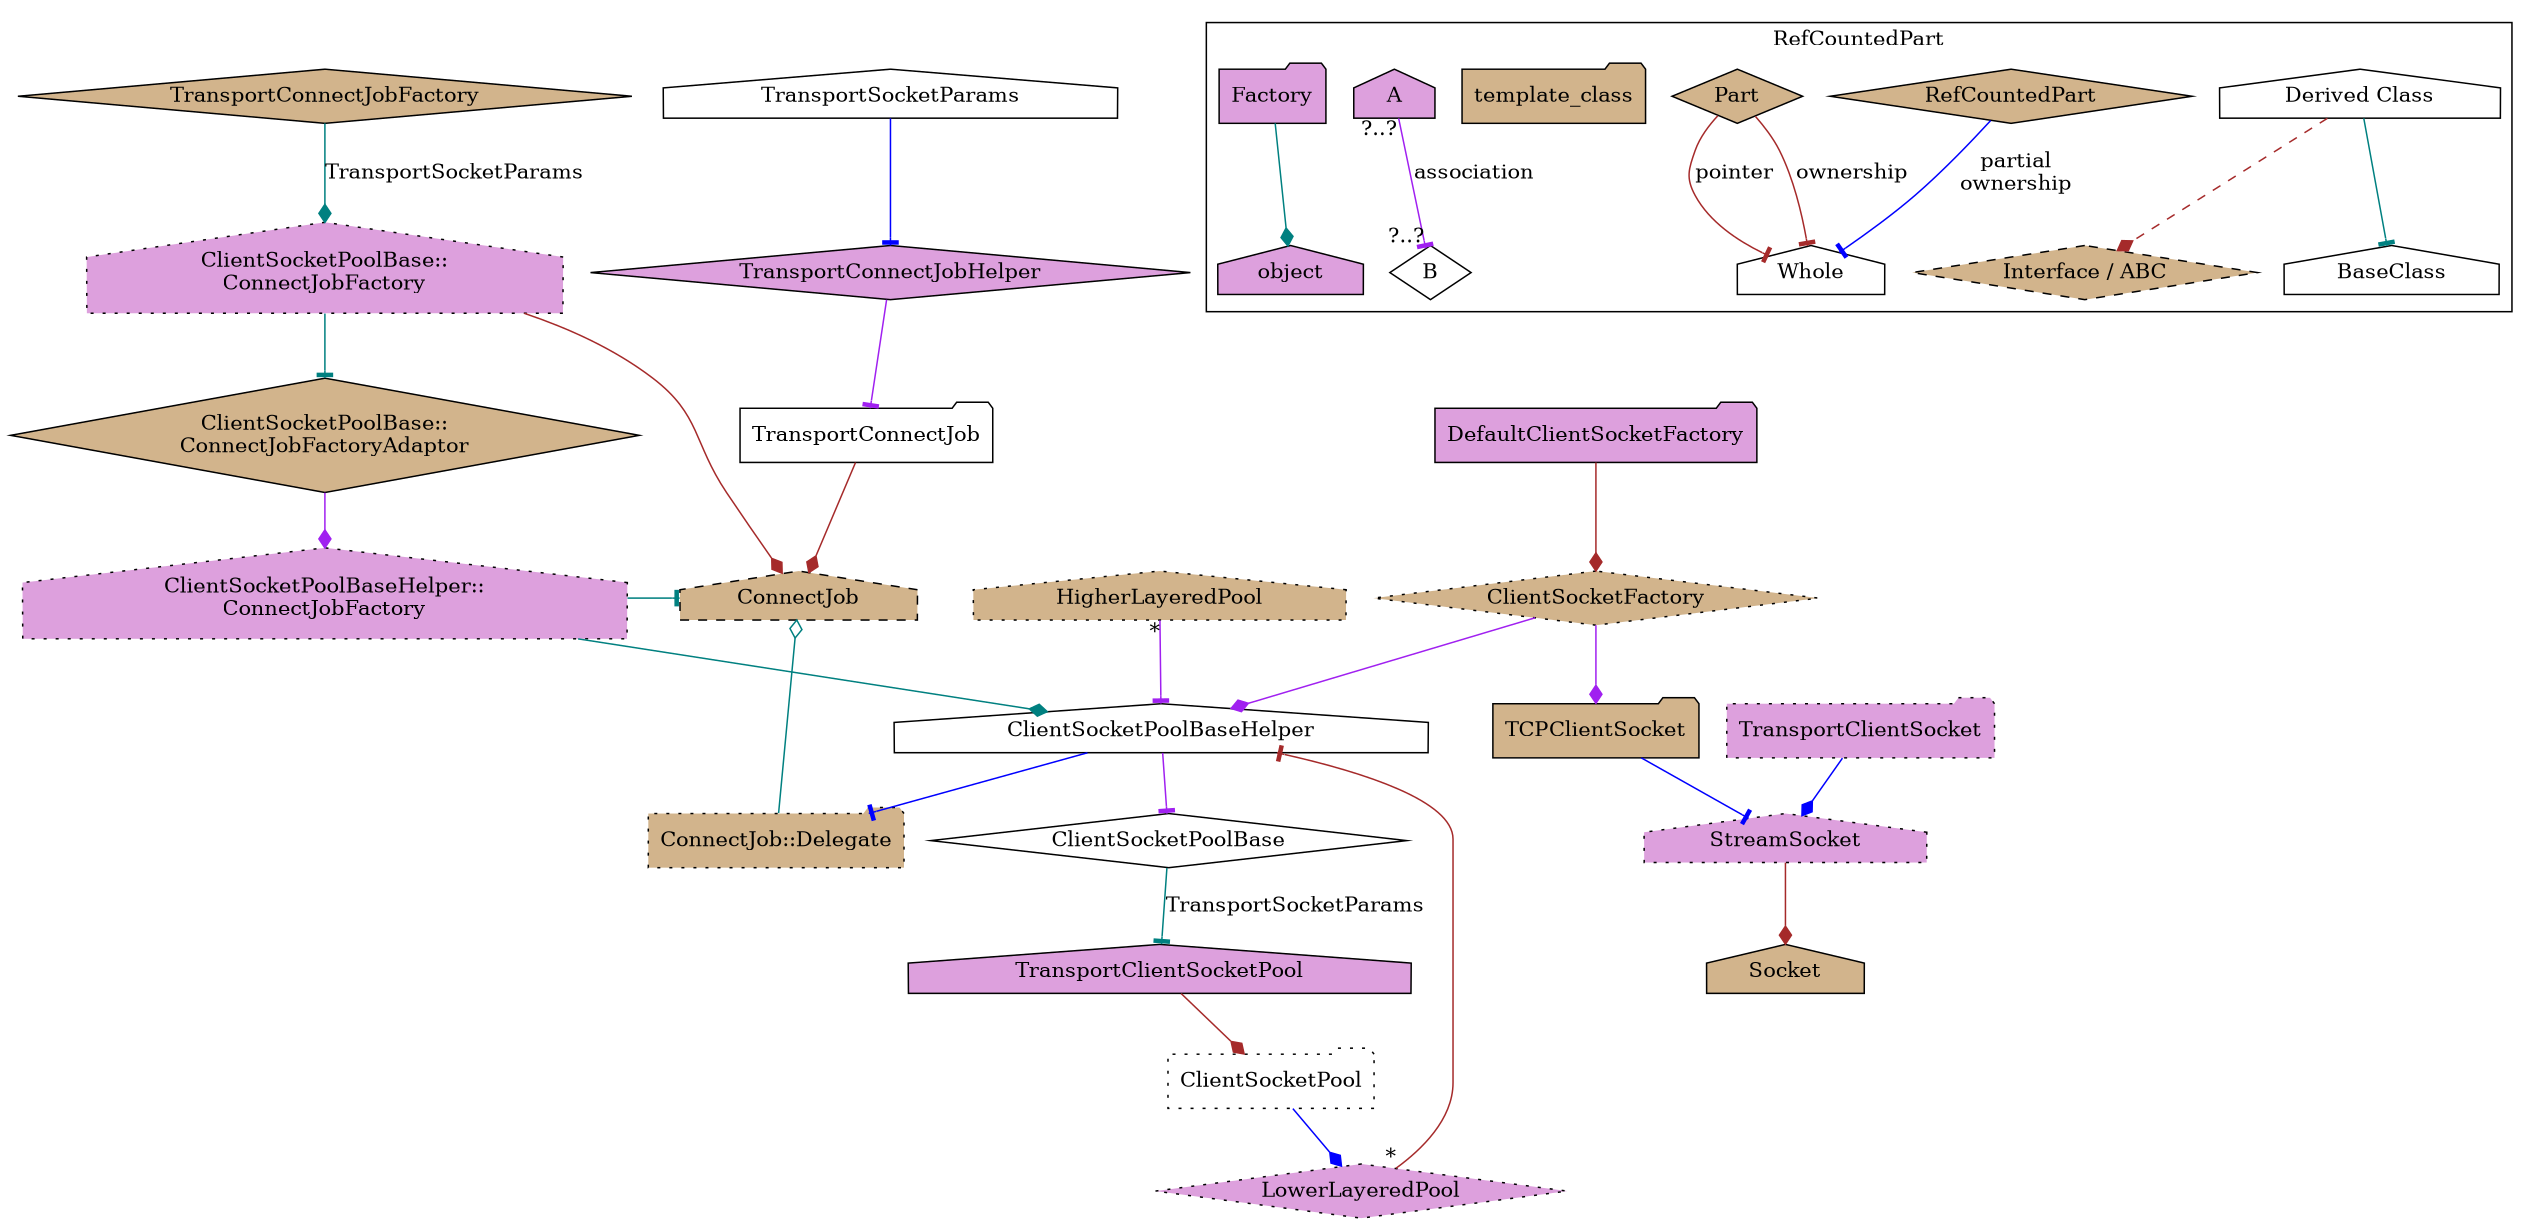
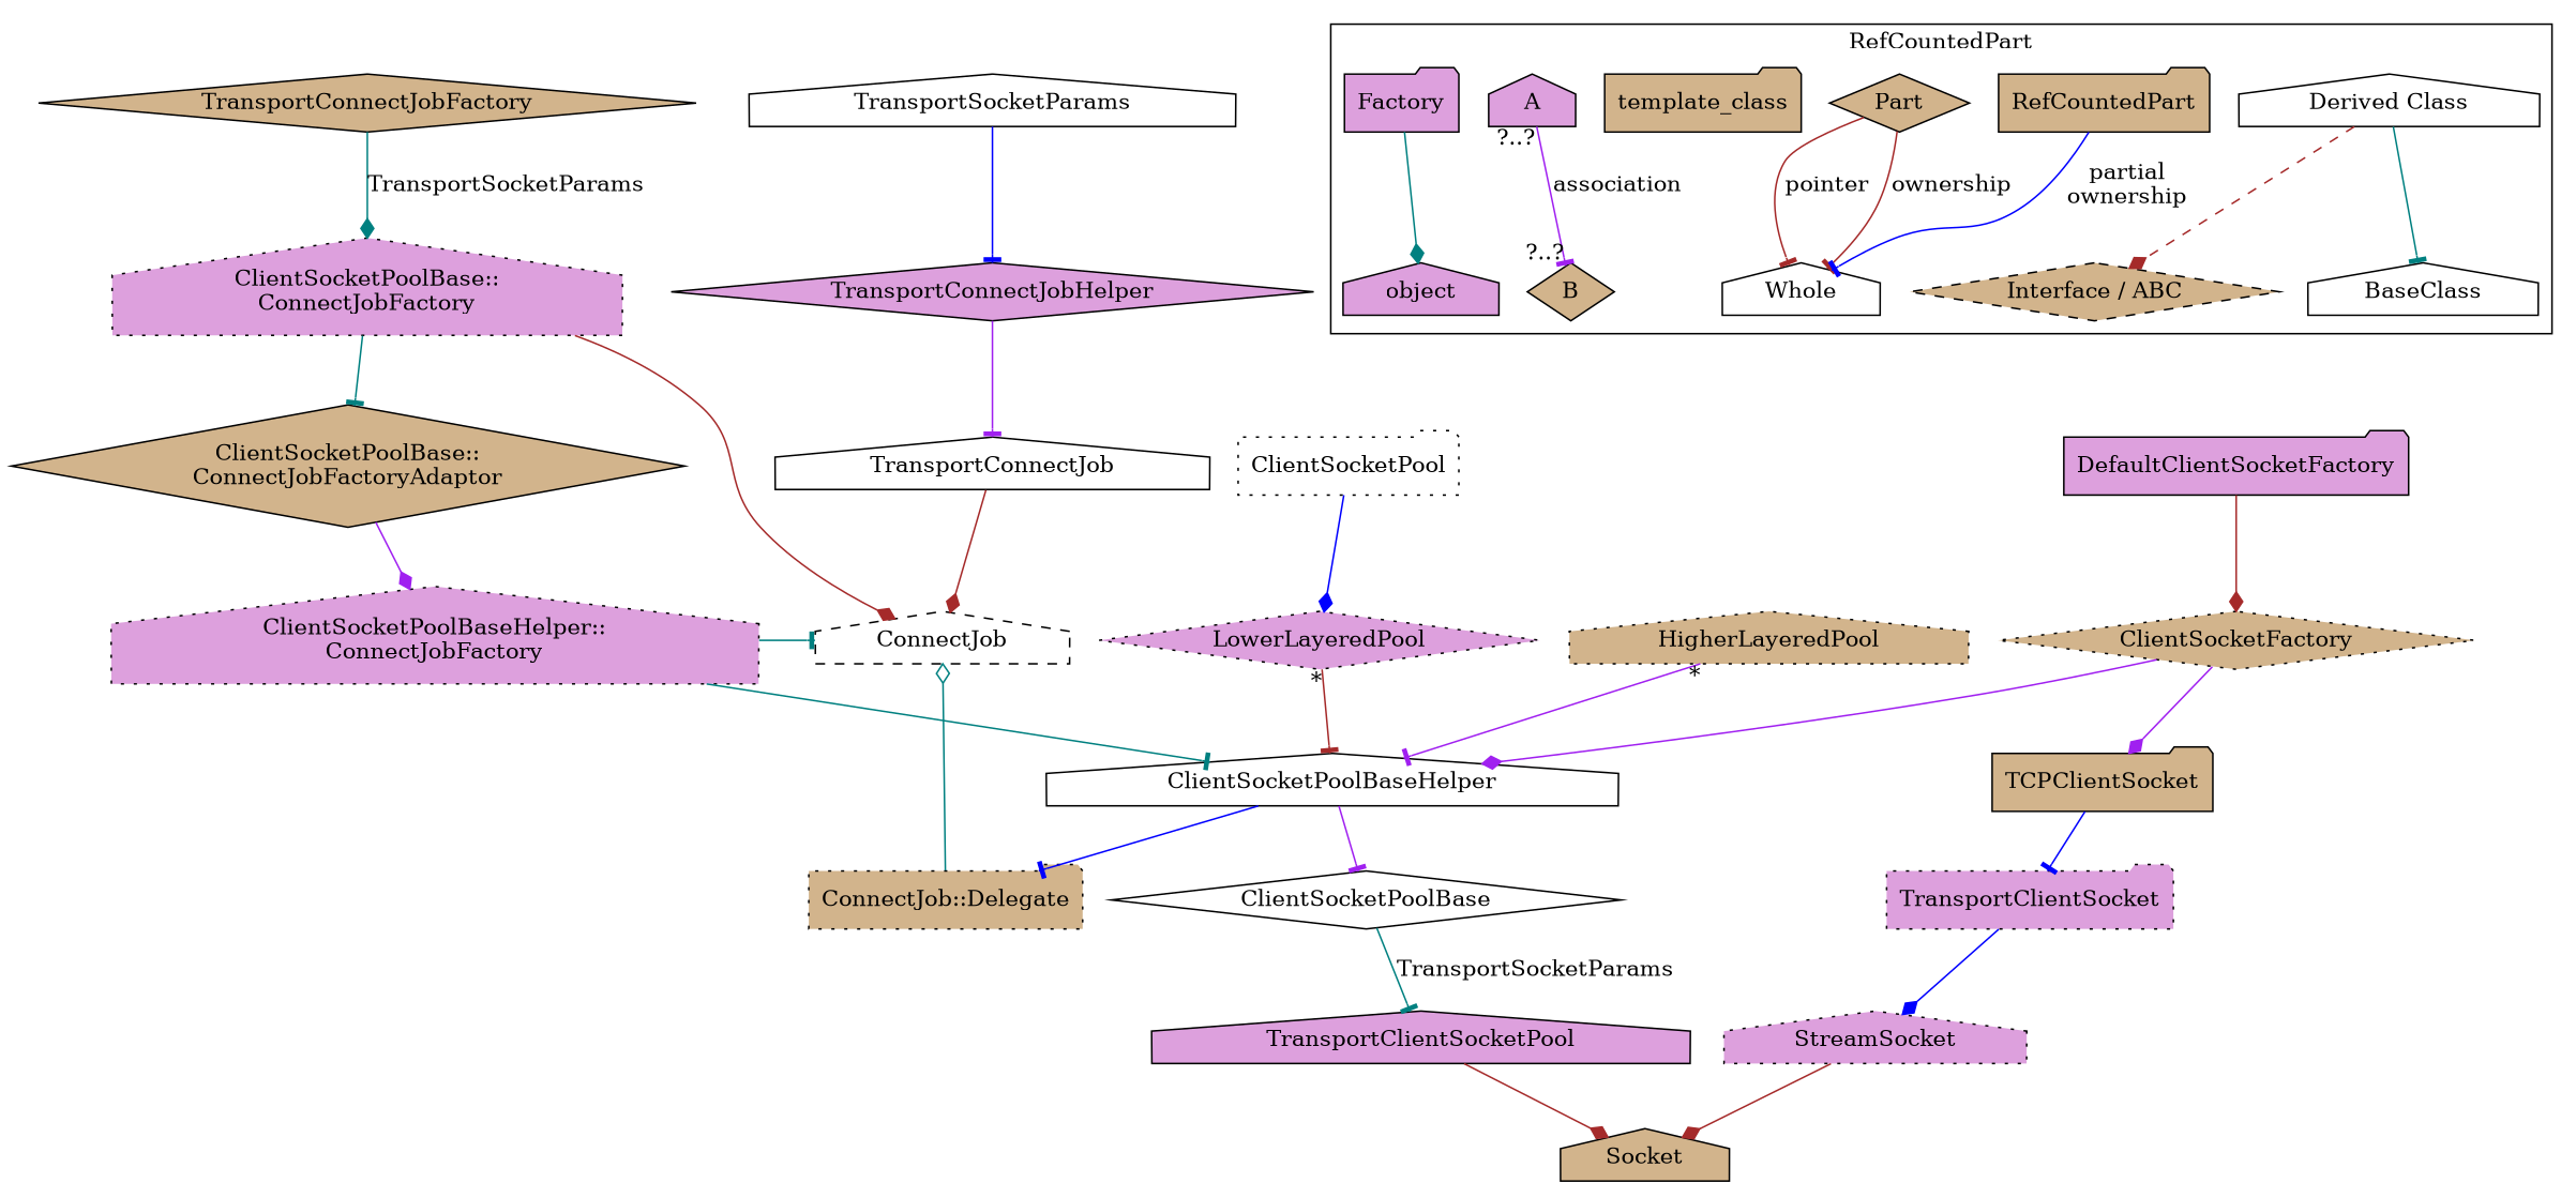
  digraph {
    node [fillcolor=tan shape=house style=filled]
    edge [arrowhead=tee color=brown]
    n1 [fillcolor=plum label="ClientSocketPoolBaseHelper::\nConnectJobFactory" style="dotted,filled"]
-   ConnectJob [style="dashed,filled"]
+   ConnectJob [fillcolor=white style="dashed,filled"]
    n3 [fillcolor=white label="Derived Class"]
    BaseClass [fillcolor=white]
    n5 [label="Interface / ABC" shape=diamond style="dashed,filled"]
    Part [shape=diamond]
    Whole [fillcolor=white]
    A [fillcolor=plum]
-   B [fillcolor=white shape=diamond]
+   B [shape=diamond]
    template_class [shape=folder]
-   RefCountedPart [shape=diamond]
+   RefCountedPart [shape=folder]
    Factory [fillcolor=plum shape=folder]
    object [fillcolor=plum]
    ClientSocketPoolBaseHelper [fillcolor=white]
    n15 [label="ConnectJob::Delegate" shape=folder style="dotted,filled"]
    ClientSocketPoolBase [fillcolor=white shape=diamond]
    TransportClientSocketPool [fillcolor=plum]
    ClientSocketPool [fillcolor=white shape=folder style="dotted,filled"]
    n19 [fillcolor=plum label="ClientSocketPoolBase::\nConnectJobFactory" style="dotted,filled"]
    n20 [label="ClientSocketPoolBase::\nConnectJobFactoryAdaptor" shape=diamond]
    HigherLayeredPool [style="dotted,filled"]
    LowerLayeredPool [fillcolor=plum shape=diamond style="dotted,filled"]
    ClientSocketFactory [shape=diamond style="dotted,filled"]
    TCPClientSocket [shape=folder]
    TransportClientSocket [fillcolor=plum shape=folder style="dotted,filled"]
    DefaultClientSocketFactory [fillcolor=plum shape=folder]
    StreamSocket [fillcolor=plum style="dotted,filled"]
    Socket
    TransportSocketParams [fillcolor=white]
    TransportConnectJobHelper [fillcolor=plum shape=diamond]
-   TransportConnectJob [fillcolor=white shape=folder]
+   TransportConnectJob [fillcolor=white]
    TransportConnectJobFactory [shape=diamond]
    subgraph sub_1 {
      rank=same
      n1
      ConnectJob
    }
    subgraph cluster_2 {
      label=RefCountedPart
      n3
      BaseClass
      n5
      Part
      Whole
      A
      B
      template_class
      RefCountedPart
      Factory
      object
    }
    n1 -> ConnectJob [color=teal]
-   n1 -> ClientSocketPoolBaseHelper [arrowhead=diamond color=teal]
+   n1 -> ClientSocketPoolBaseHelper [color=teal]
    ConnectJob -> n15 [arrowhead=none arrowtail=odiamond color=teal dir=back]
    n3 -> BaseClass [color=teal]
    n3 -> n5 [arrowhead=diamond style=dashed]
    Part -> Whole [label=ownership]
    Part -> Whole [label=pointer]
    A -> B [color=purple headlabel="?..?" label=association taillabel="?..?"]
    RefCountedPart -> Whole [color=blue label="partial\nownership"]
    Factory -> object [arrowhead=diamond color=teal]
    ClientSocketPoolBaseHelper -> n15 [color=blue]
    ClientSocketPoolBaseHelper -> ClientSocketPoolBase [color=purple]
    ClientSocketPoolBase -> TransportClientSocketPool [color=teal label=TransportSocketParams]
-   TransportClientSocketPool -> ClientSocketPool [arrowhead=diamond]
+   TransportClientSocketPool -> Socket [arrowhead=diamond]
    ClientSocketPool -> LowerLayeredPool [arrowhead=diamond color=blue]
    n19 -> ConnectJob [arrowhead=diamond]
    n19 -> n20 [color=teal]
    n20 -> n1 [arrowhead=diamond arrowtail=none color=purple]
    HigherLayeredPool -> ClientSocketPoolBaseHelper [color=purple taillabel="*"]
    LowerLayeredPool -> ClientSocketPoolBaseHelper [taillabel="*"]
    ClientSocketFactory -> ClientSocketPoolBaseHelper [arrowhead=diamond color=purple]
    ClientSocketFactory -> TCPClientSocket [arrowhead=diamond color=purple]
-   TCPClientSocket -> StreamSocket [color=blue]
+   TCPClientSocket -> TransportClientSocket [color=blue]
    TransportClientSocket -> StreamSocket [arrowhead=diamond color=blue]
    DefaultClientSocketFactory -> ClientSocketFactory [arrowhead=diamond]
    StreamSocket -> Socket [arrowhead=diamond]
    TransportSocketParams -> TransportConnectJobHelper [color=blue]
    TransportConnectJobHelper -> TransportConnectJob [color=purple]
    TransportConnectJob -> ConnectJob [arrowhead=diamond]
    TransportConnectJobFactory -> n19 [arrowhead=diamond color=teal label=TransportSocketParams]
  }
